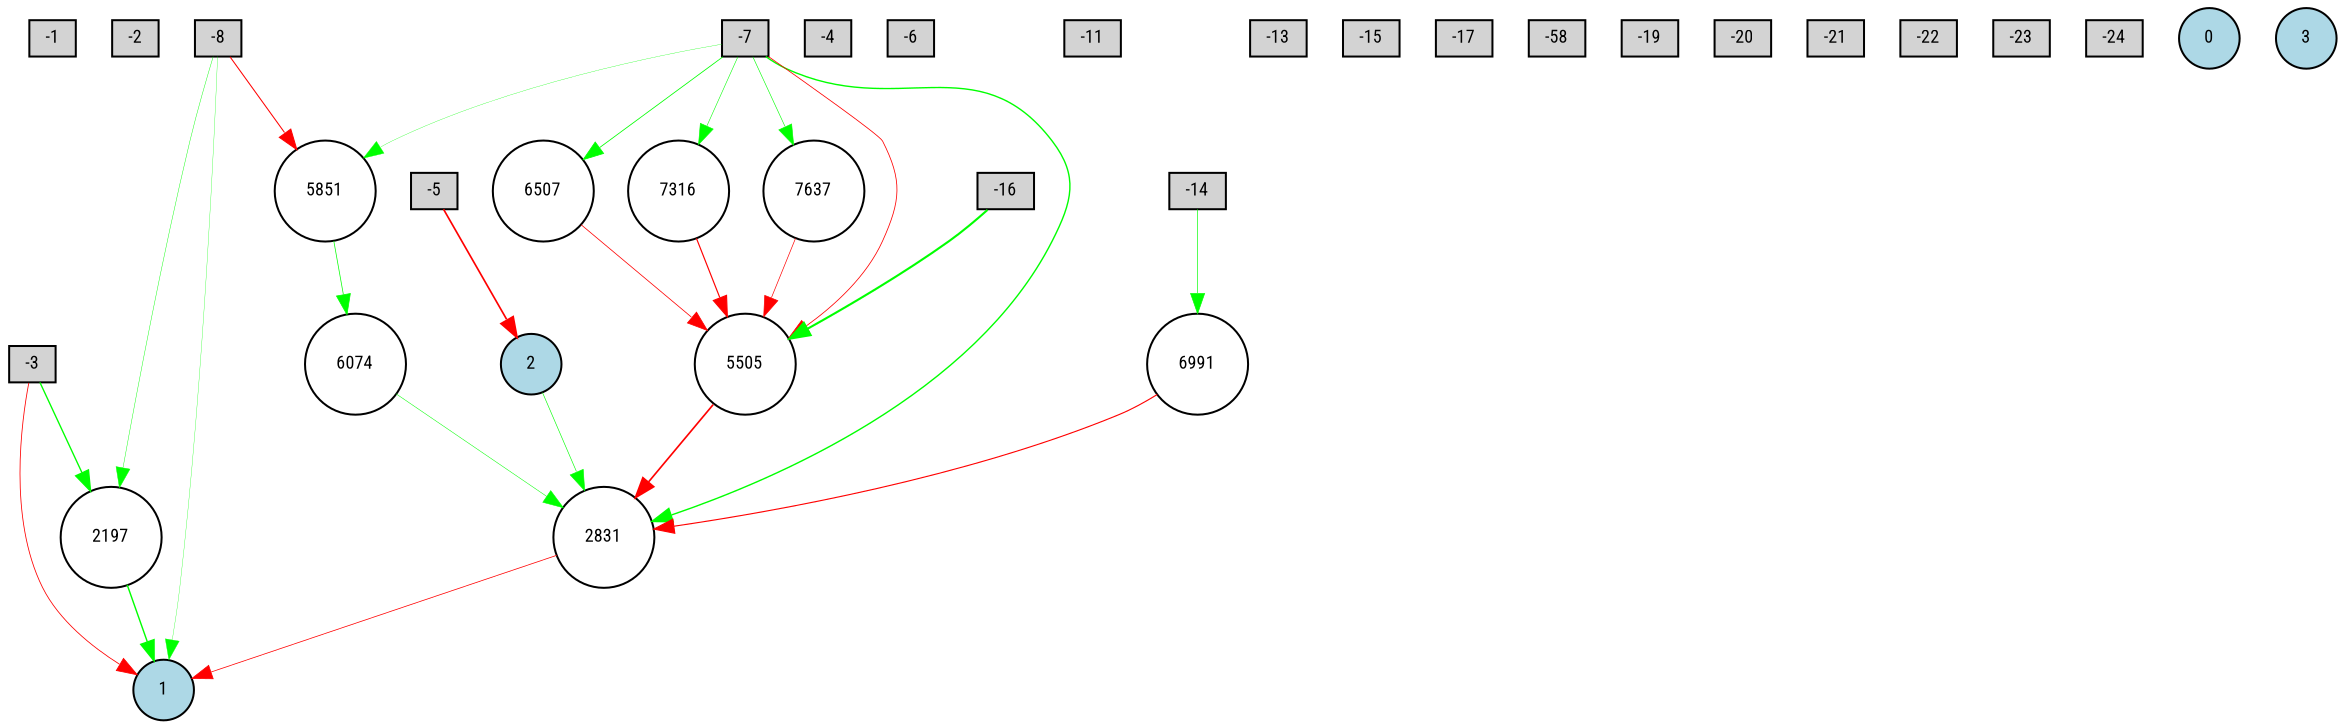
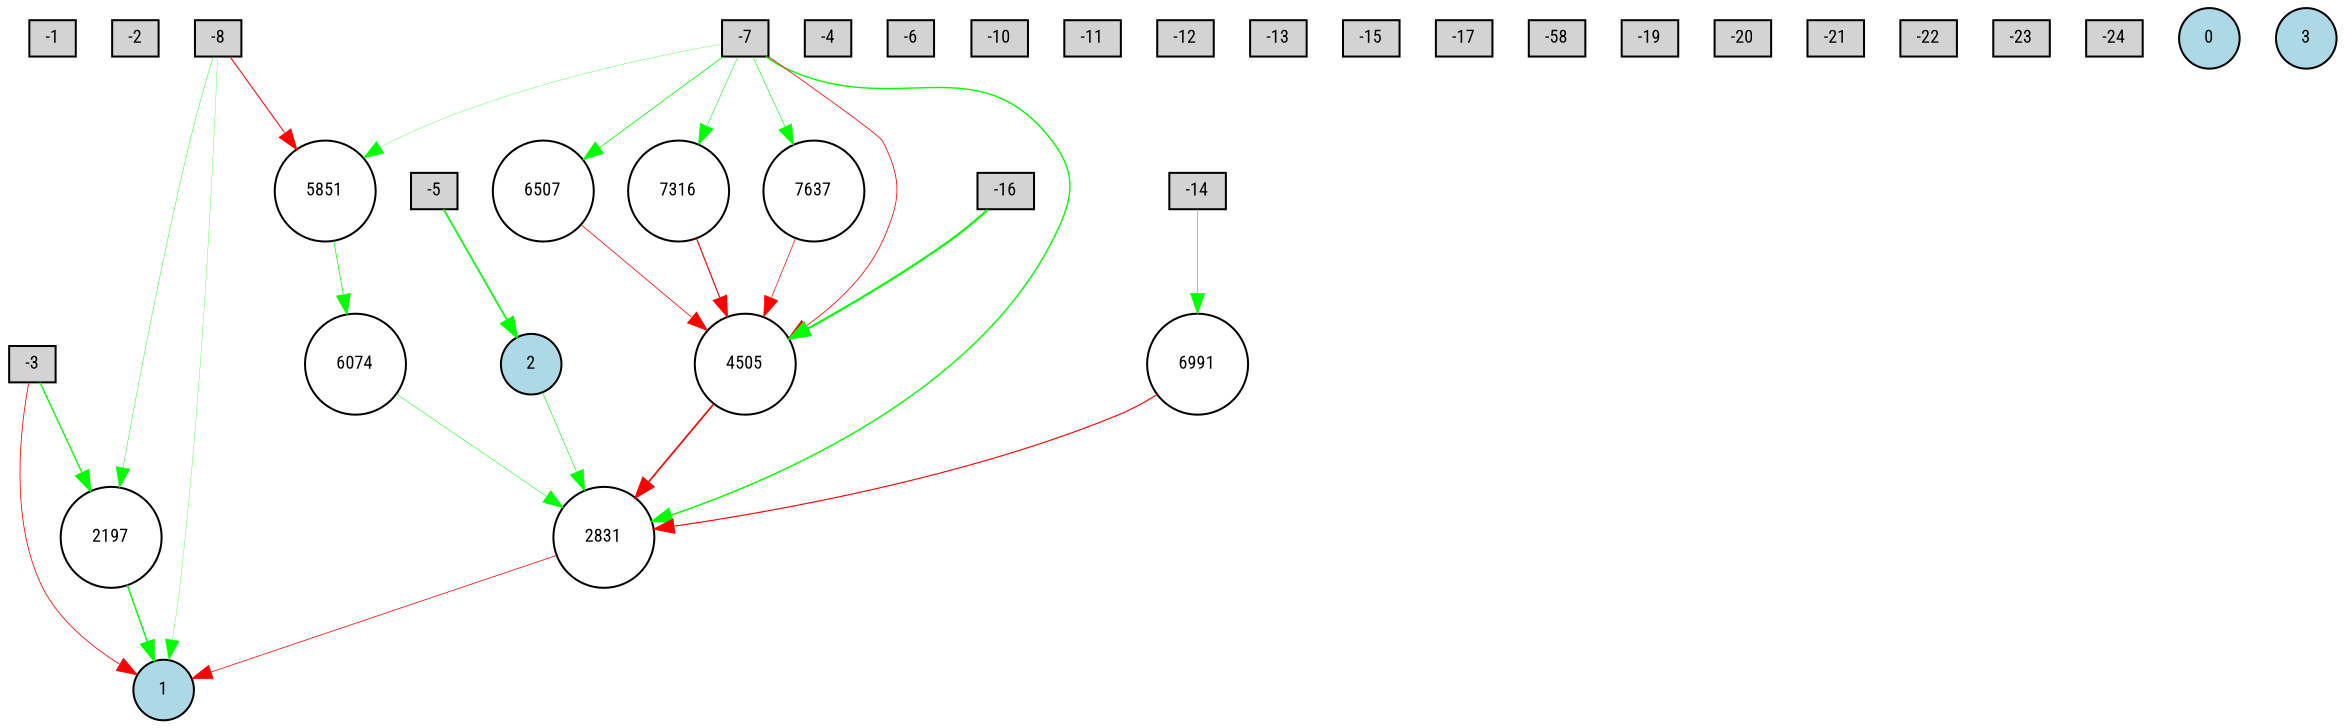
  digraph {
    fontname="Roboto Condensed"
    node [fillcolor=lightgray fontname="Roboto Condensed" fontsize=9 shape=box style=filled]
    edge [color=green fontname="Roboto Condensed" style=solid]
    -1 [height=0.2 width=0.2]
    -2 [height=0.2 width=0.2]
    -3 [height=0.2 width=0.2]
    1 [fillcolor=lightblue height=0.2 shape=circle width=0.2]
    2197 [fillcolor=white height=0.2 shape=circle width=0.2]
    -4 [height=0.2 width=0.2]
    -5 [height=0.2 width=0.2]
    2 [fillcolor=lightblue height=0.2 shape=circle width=0.2]
    2831 [fillcolor=white height=0.2 shape=circle width=0.2]
    -6 [height=0.2 width=0.2]
    -7 [height=0.2 width=0.2]
    6507 [fillcolor=white height=0.2 shape=circle width=0.2]
    7316 [fillcolor=white height=0.2 shape=circle width=0.2]
    7637 [fillcolor=white height=0.2 shape=circle width=0.2]
-   4505 [fillcolor=white height=0.2 shape=circle width=0.2 label=5505]
+   4505 [fillcolor=white height=0.2 shape=circle width=0.2]
    5851 [fillcolor=white height=0.2 shape=circle width=0.2]
    6074 [fillcolor=white height=0.2 shape=circle width=0.2]
    -8 [height=0.2 width=0.2]
+   -10 [height=0.2 width=0.2]
    -11 [height=0.2 width=0.2]
+   -12 [height=0.2 width=0.2]
    -13 [height=0.2 width=0.2]
    -14 [height=0.2 width=0.2]
    6991 [fillcolor=white height=0.2 shape=circle width=0.2]
    -15 [height=0.2 width=0.2]
    -16 [height=0.2 width=0.2]
    -17 [height=0.2 width=0.2]
    n28 [height=0.2 label=-58 width=0.2]
    -19 [height=0.2 width=0.2]
    -20 [height=0.2 width=0.2]
    -21 [height=0.2 width=0.2]
    -22 [height=0.2 width=0.2]
    -23 [height=0.2 width=0.2]
    -24 [height=0.2 width=0.2]
    0 [fillcolor=lightblue height=0.2 shape=circle width=0.2]
    3 [fillcolor=lightblue height=0.2 shape=circle width=0.2]
    -3 -> 1 [color=red penwidth=0.4016770588491655]
    -3 -> 2197 [penwidth=0.6668463852514496]
    2197 -> 1 [penwidth=0.6959229766435949]
-   -5 -> 2 [color=red penwidth=0.8320007998778066]
+   -5 -> 2 [penwidth=0.8320007998778066]
    2 -> 2831 [penwidth=0.3078706445434912]
    2831 -> 1 [color=red penwidth=0.37343659692587505]
    -7 -> 2831 [penwidth=0.6893513740599156]
    -7 -> 6507 [penwidth=0.3917015392956352]
    -7 -> 7316 [penwidth=0.27413516494386314]
    -7 -> 7637 [penwidth=0.30000000000000004]
    -7 -> 4505 [color=red penwidth=0.39387909799424436]
    -7 -> 5851 [penwidth=0.15183544533613763]
    6507 -> 4505 [color=red penwidth=0.37694034638599416]
    7316 -> 4505 [color=red penwidth=0.5786562899654901]
    7637 -> 4505 [color=red penwidth=0.3345333387860515]
    4505 -> 2831 [color=red penwidth=0.8286495464586093]
    5851 -> 6074 [penwidth=0.358918318287927]
    6074 -> 2831 [penwidth=0.25281844228975997]
    -8 -> 1 [penwidth=0.14981185475574432]
    -8 -> 2197 [penwidth=0.21344719588651856]
    -8 -> 5851 [color=red penwidth=0.5114813297911622]
    -14 -> 6991 [penwidth=0.3279523511488933]
    6991 -> 2831 [color=red penwidth=0.5546564024641504]
    -16 -> 4505 [penwidth=1.0379101019203478]
  }
